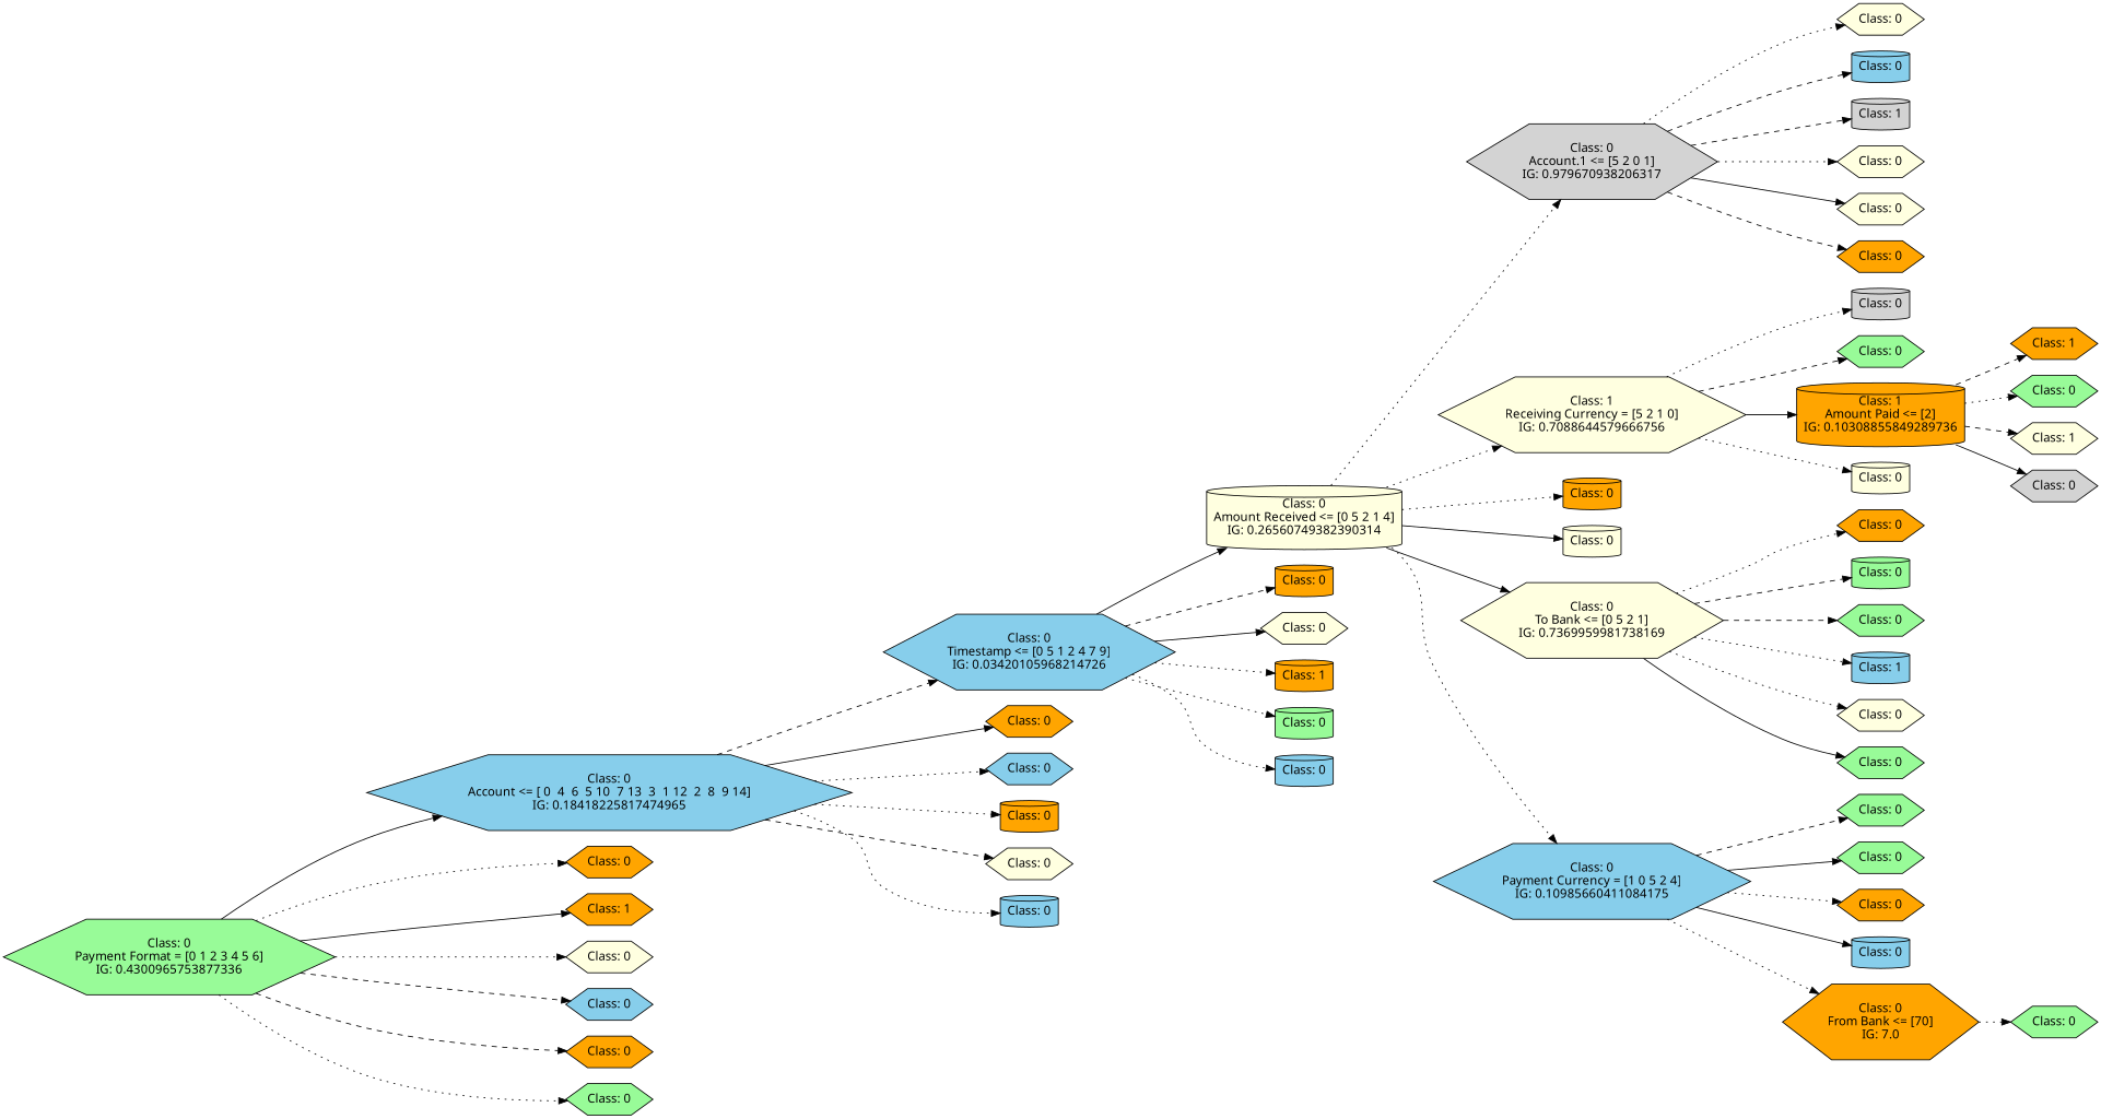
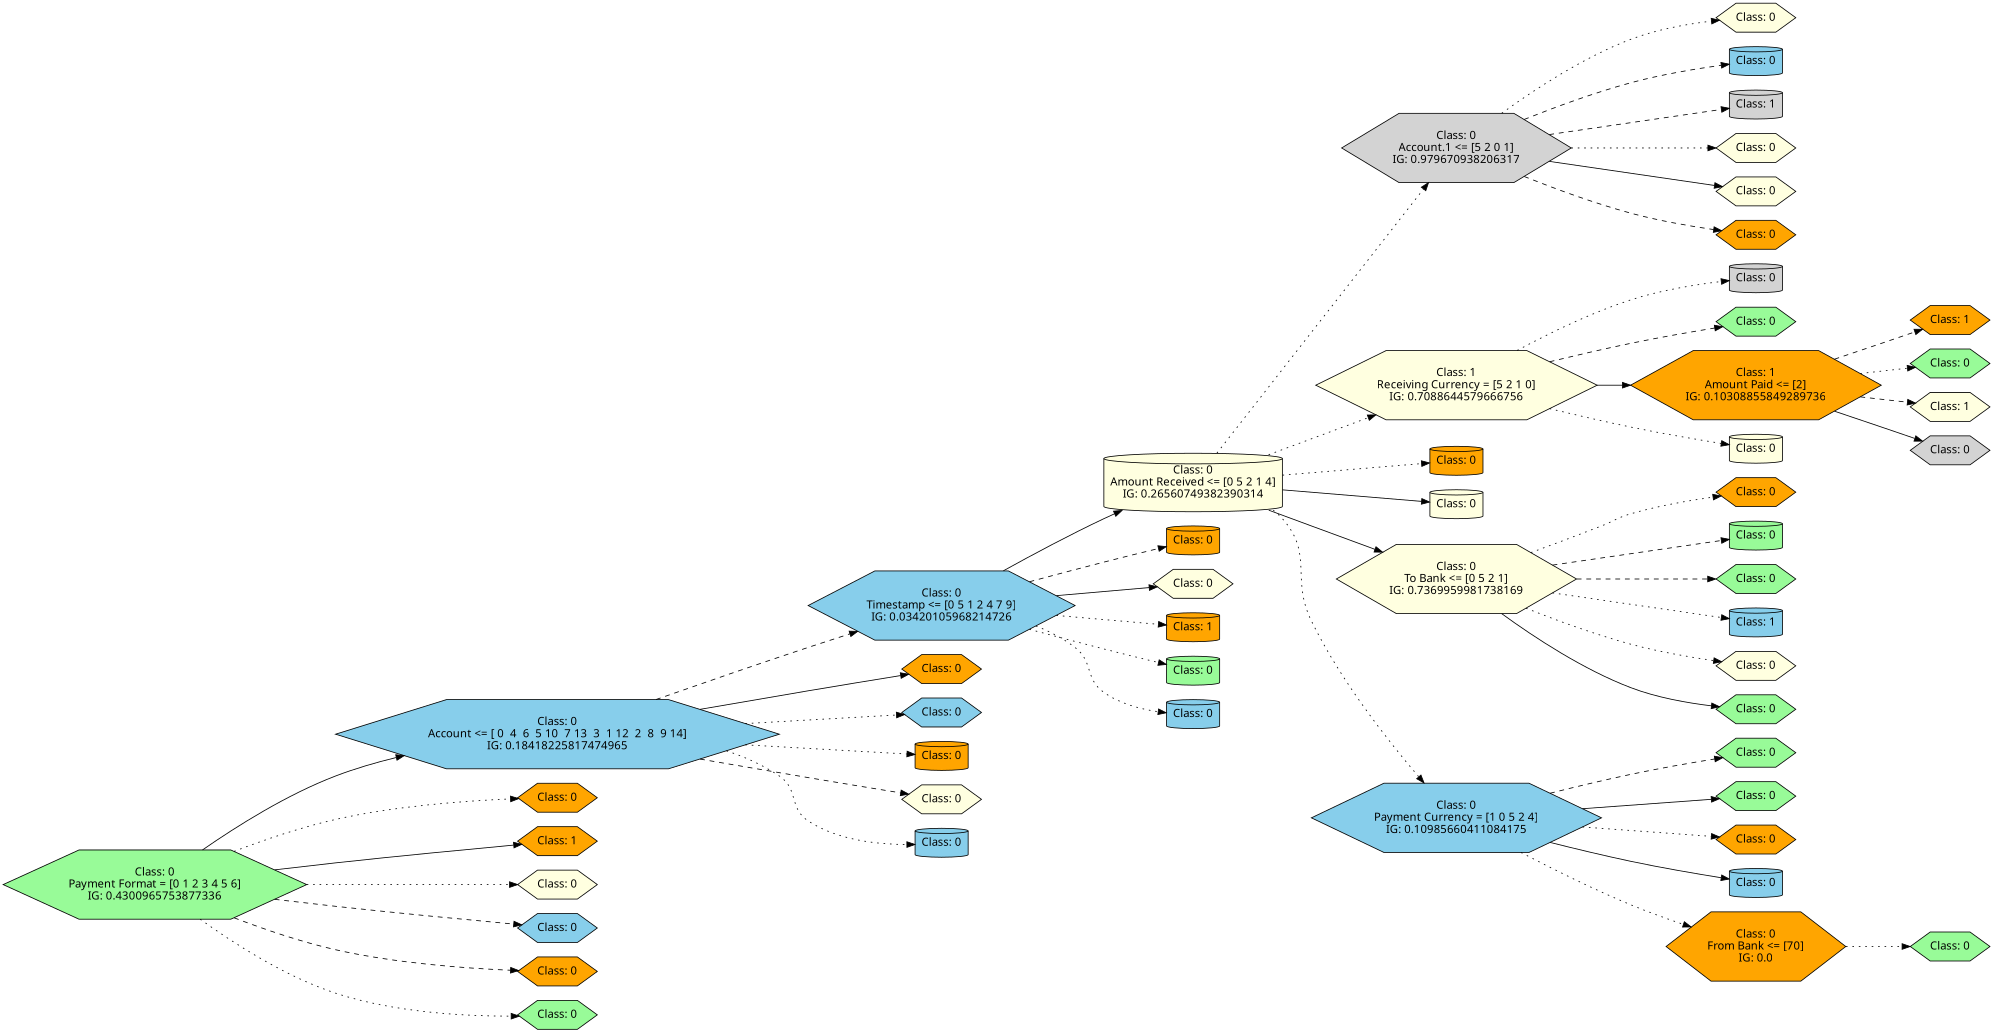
  digraph {
    fontname="Noto Sans"
    rankdir=LR
    node [fillcolor=orange fontname="Noto Sans" shape=hexagon style=filled]
    edge [fontname="Noto Sans" style=dotted]
    n1 [fillcolor=palegreen label="Class: 0\nPayment Format = [0 1 2 3 4 5 6]\nIG: 0.4300965753877336"]
    n2 [fillcolor=skyblue label="Class: 0\nAccount <= [ 0  4  6  5 10  7 13  3  1 12  2  8  9 14]\nIG: 0.18418225817474965"]
    n3 [label="Class: 0\n"]
    n4 [label="Class: 1\n"]
    n5 [fillcolor=lightyellow label="Class: 0\n"]
    n6 [fillcolor=skyblue label="Class: 0\n"]
    n7 [label="Class: 0\n"]
    n8 [fillcolor=palegreen label="Class: 0\n"]
    n9 [fillcolor=skyblue label="Class: 0\nTimestamp <= [0 5 1 2 4 7 9]\nIG: 0.03420105968214726"]
    n10 [label="Class: 0\n"]
    n11 [fillcolor=skyblue label="Class: 0\n"]
    n12 [label="Class: 0\n" shape=cylinder]
    n13 [fillcolor=lightyellow label="Class: 0\n"]
    n14 [fillcolor=skyblue label="Class: 0\n" shape=cylinder]
    n15 [fillcolor=lightyellow label="Class: 0\nAmount Received <= [0 5 2 1 4]\nIG: 0.26560749382390314" shape=cylinder]
    n16 [label="Class: 0\n" shape=cylinder]
    n17 [fillcolor=lightyellow label="Class: 0\n"]
    n18 [label="Class: 1\n" shape=cylinder]
    n19 [fillcolor=palegreen label="Class: 0\n" shape=cylinder]
    n20 [fillcolor=skyblue label="Class: 0\n" shape=cylinder]
    n21 [fillcolor=lightgrey label="Class: 0\nAccount.1 <= [5 2 0 1]\nIG: 0.979670938206317"]
    n22 [fillcolor=lightyellow label="Class: 1\nReceiving Currency = [5 2 1 0]\nIG: 0.7088644579666756"]
    n23 [label="Class: 0\n" shape=cylinder]
    n24 [fillcolor=lightyellow label="Class: 0\n" shape=cylinder]
    n25 [fillcolor=lightyellow label="Class: 0\nTo Bank <= [0 5 2 1]\nIG: 0.7369959981738169"]
    n26 [fillcolor=skyblue label="Class: 0\nPayment Currency = [1 0 5 2 4]\nIG: 0.10985660411084175"]
    n27 [fillcolor=lightyellow label="Class: 0\n"]
    n28 [fillcolor=skyblue label="Class: 0\n" shape=cylinder]
    n29 [fillcolor=lightgrey label="Class: 1\n" shape=cylinder]
    n30 [fillcolor=lightyellow label="Class: 0\n"]
    n31 [fillcolor=lightyellow label="Class: 0\n"]
    n32 [label="Class: 0\n"]
    n33 [fillcolor=lightgrey label="Class: 0\n" shape=cylinder]
    n34 [fillcolor=palegreen label="Class: 0\n"]
-   n35 [label="Class: 1\nAmount Paid <= [2]\nIG: 0.10308855849289736" shape=cylinder]
+   n35 [label="Class: 1\nAmount Paid <= [2]\nIG: 0.10308855849289736"]
    n36 [fillcolor=lightyellow label="Class: 0\n" shape=cylinder]
    n37 [label="Class: 0\n"]
    n38 [fillcolor=palegreen label="Class: 0\n" shape=cylinder]
    n39 [fillcolor=palegreen label="Class: 0\n"]
    n40 [fillcolor=skyblue label="Class: 1\n" shape=cylinder]
    n41 [fillcolor=lightyellow label="Class: 0\n"]
    n42 [fillcolor=palegreen label="Class: 0\n"]
    n43 [fillcolor=palegreen label="Class: 0\n"]
    n44 [fillcolor=palegreen label="Class: 0\n"]
    n45 [label="Class: 0\n"]
    n46 [fillcolor=skyblue label="Class: 0\n" shape=cylinder]
-   n47 [label="Class: 0\nFrom Bank <= [70]\nIG: 7.0"]
+   n47 [label="Class: 0\nFrom Bank <= [70]\nIG: 0.0"]
    n48 [label="Class: 1\n"]
    n49 [fillcolor=palegreen label="Class: 0\n"]
    n50 [fillcolor=lightyellow label="Class: 1\n"]
    n51 [fillcolor=lightgrey label="Class: 0\n"]
    n52 [fillcolor=palegreen label="Class: 0\n"]
    n1 -> n2 [style=solid]
    n1 -> n3
    n1 -> n4 [style=solid]
    n1 -> n5
    n1 -> n6 [style=dashed]
    n1 -> n7 [style=dashed]
    n1 -> n8
    n2 -> n9 [style=dashed]
    n2 -> n10 [style=solid]
    n2 -> n11
    n2 -> n12
    n2 -> n13 [style=dashed]
    n2 -> n14
    n9 -> n15 [style=solid]
    n9 -> n16 [style=dashed]
    n9 -> n17 [style=solid]
    n9 -> n18
    n9 -> n19
    n9 -> n20
    n15 -> n21
    n15 -> n22
    n15 -> n23
    n15 -> n24 [style=solid]
    n15 -> n25 [style=solid]
    n15 -> n26
    n21 -> n27
    n21 -> n28 [style=dashed]
    n21 -> n29 [style=dashed]
    n21 -> n30
    n21 -> n31 [style=solid]
    n21 -> n32 [style=dashed]
    n22 -> n33
    n22 -> n34 [style=dashed]
    n22 -> n35 [style=solid]
    n22 -> n36
    n25 -> n37
    n25 -> n38 [style=dashed]
    n25 -> n39 [style=dashed]
    n25 -> n40
    n25 -> n41
    n25 -> n42 [style=solid]
    n26 -> n43 [style=dashed]
    n26 -> n44 [style=solid]
    n26 -> n45
    n26 -> n46 [style=solid]
    n26 -> n47
    n35 -> n48 [style=dashed]
    n35 -> n49
    n35 -> n50 [style=dashed]
    n35 -> n51 [style=solid]
    n47 -> n52
  }
